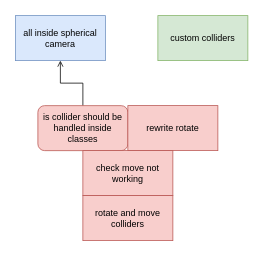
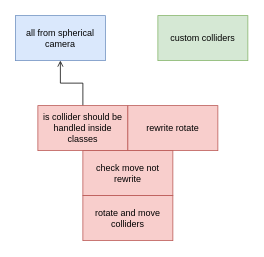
  <mxCell id="0" />
  <mxCell id="1" parent="0" />
- <mxCell id="2" value="all inside spherical camera" style="rounded=0;whiteSpace=wrap;html=1;fillColor=#dae8fc;strokeColor=#6c8ebf;" vertex="1" parent="1"><mxGeometry x="20" y="20" width="120" height="60" as="geometry" /></mxCell>
+ <mxCell id="2" value="all from spherical camera" style="rounded=0;whiteSpace=wrap;html=1;fillColor=#dae8fc;strokeColor=#6c8ebf;" vertex="1" parent="1"><mxGeometry x="20" y="20" width="120" height="60" as="geometry" /></mxCell>
  <mxCell id="3" value="custom colliders" style="rounded=0;whiteSpace=wrap;html=1;fillColor=#d5e8d4;strokeColor=#82b366;" vertex="1" parent="1"><mxGeometry x="210" y="20" width="120" height="60" as="geometry" /></mxCell>
  <mxCell id="4" value="" style="edgeStyle=orthogonalEdgeStyle;rounded=0;orthogonalLoop=1;jettySize=auto;html=1;endArrow=open;" edge="1" parent="1" source="5" target="2"><mxGeometry relative="1" as="geometry" /></mxCell>
- <mxCell id="5" value="is collider should be handled inside classes" style="whiteSpace=wrap;html=1;fillColor=#f8cecc;strokeColor=#b85450;rounded=1;" vertex="1" parent="1"><mxGeometry x="50" y="140" width="120" height="60" as="geometry" /></mxCell>
+ <mxCell id="5" value="is collider should be handled inside classes" style="rounded=0;whiteSpace=wrap;html=1;fillColor=#f8cecc;strokeColor=#b85450;" vertex="1" parent="1"><mxGeometry x="50" y="140" width="120" height="60" as="geometry" /></mxCell>
  <mxCell id="6" value="rewrite rotate" style="rounded=0;whiteSpace=wrap;html=1;fillColor=#f8cecc;strokeColor=#b85450;" vertex="1" parent="1"><mxGeometry x="170" y="140" width="120" height="60" as="geometry" /></mxCell>
- <mxCell id="7" value="check move not working" style="rounded=0;whiteSpace=wrap;html=1;fillColor=#f8cecc;strokeColor=#b85450;" vertex="1" parent="1"><mxGeometry x="110" y="200" width="120" height="60" as="geometry" /></mxCell>
+ <mxCell id="7" value="check move not rewrite" style="rounded=0;whiteSpace=wrap;html=1;fillColor=#f8cecc;strokeColor=#b85450;" vertex="1" parent="1"><mxGeometry x="110" y="200" width="120" height="60" as="geometry" /></mxCell>
  <mxCell id="8" value="rotate and move colliders" style="rounded=0;whiteSpace=wrap;html=1;fillColor=#f8cecc;strokeColor=#b85450;" vertex="1" parent="1"><mxGeometry x="110" y="260" width="120" height="60" as="geometry" /></mxCell>
